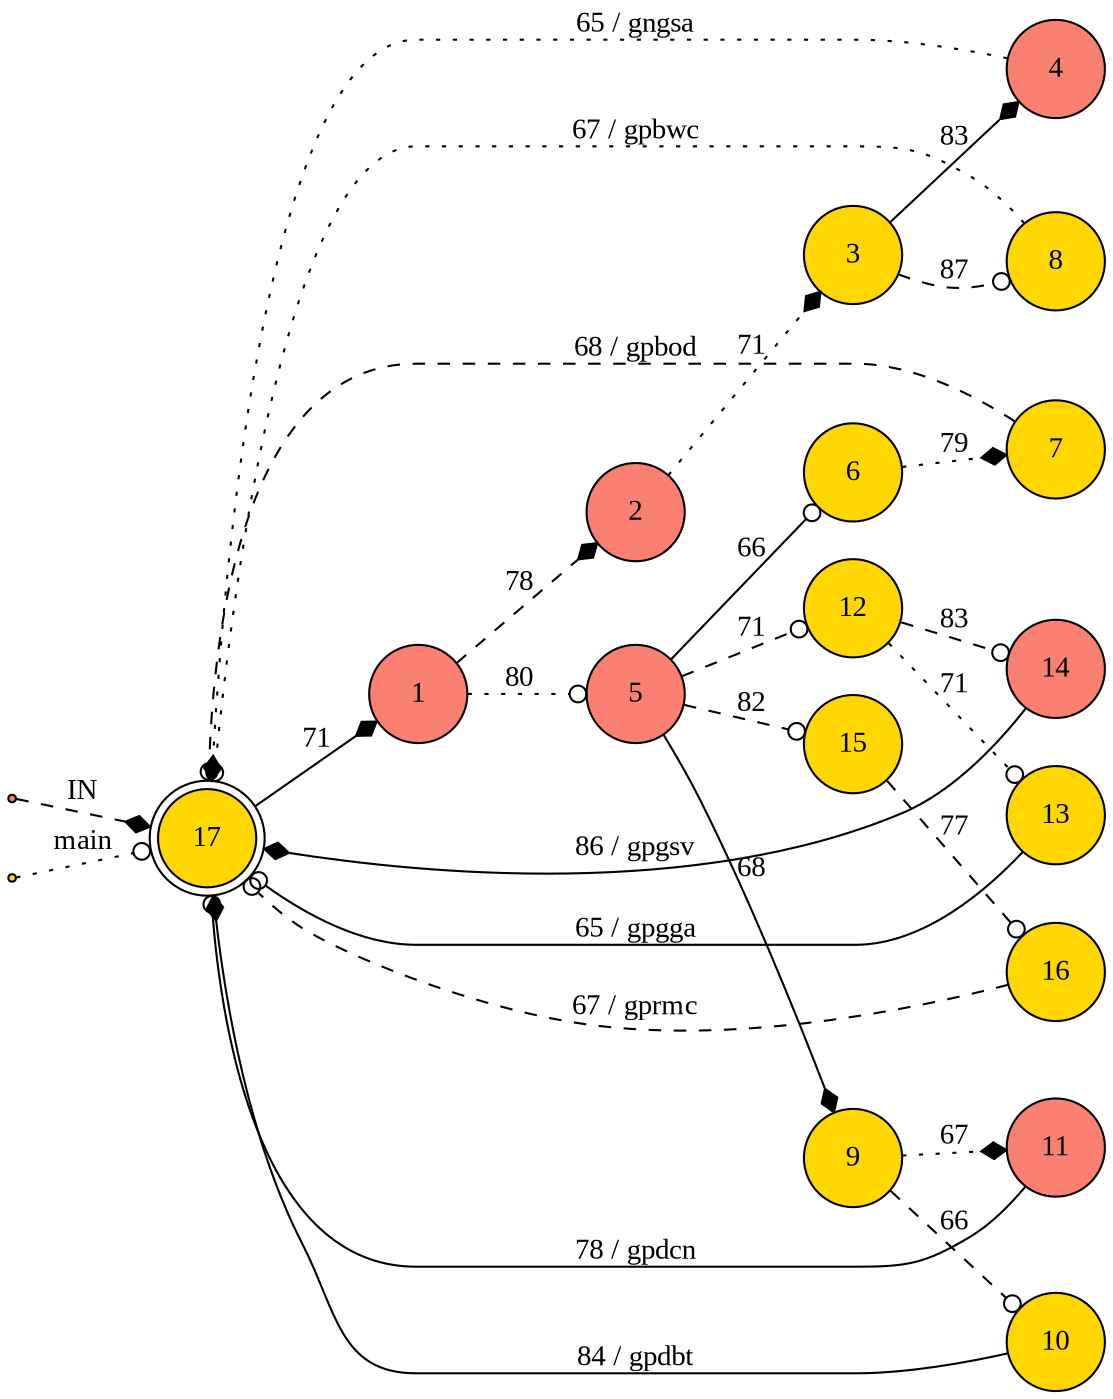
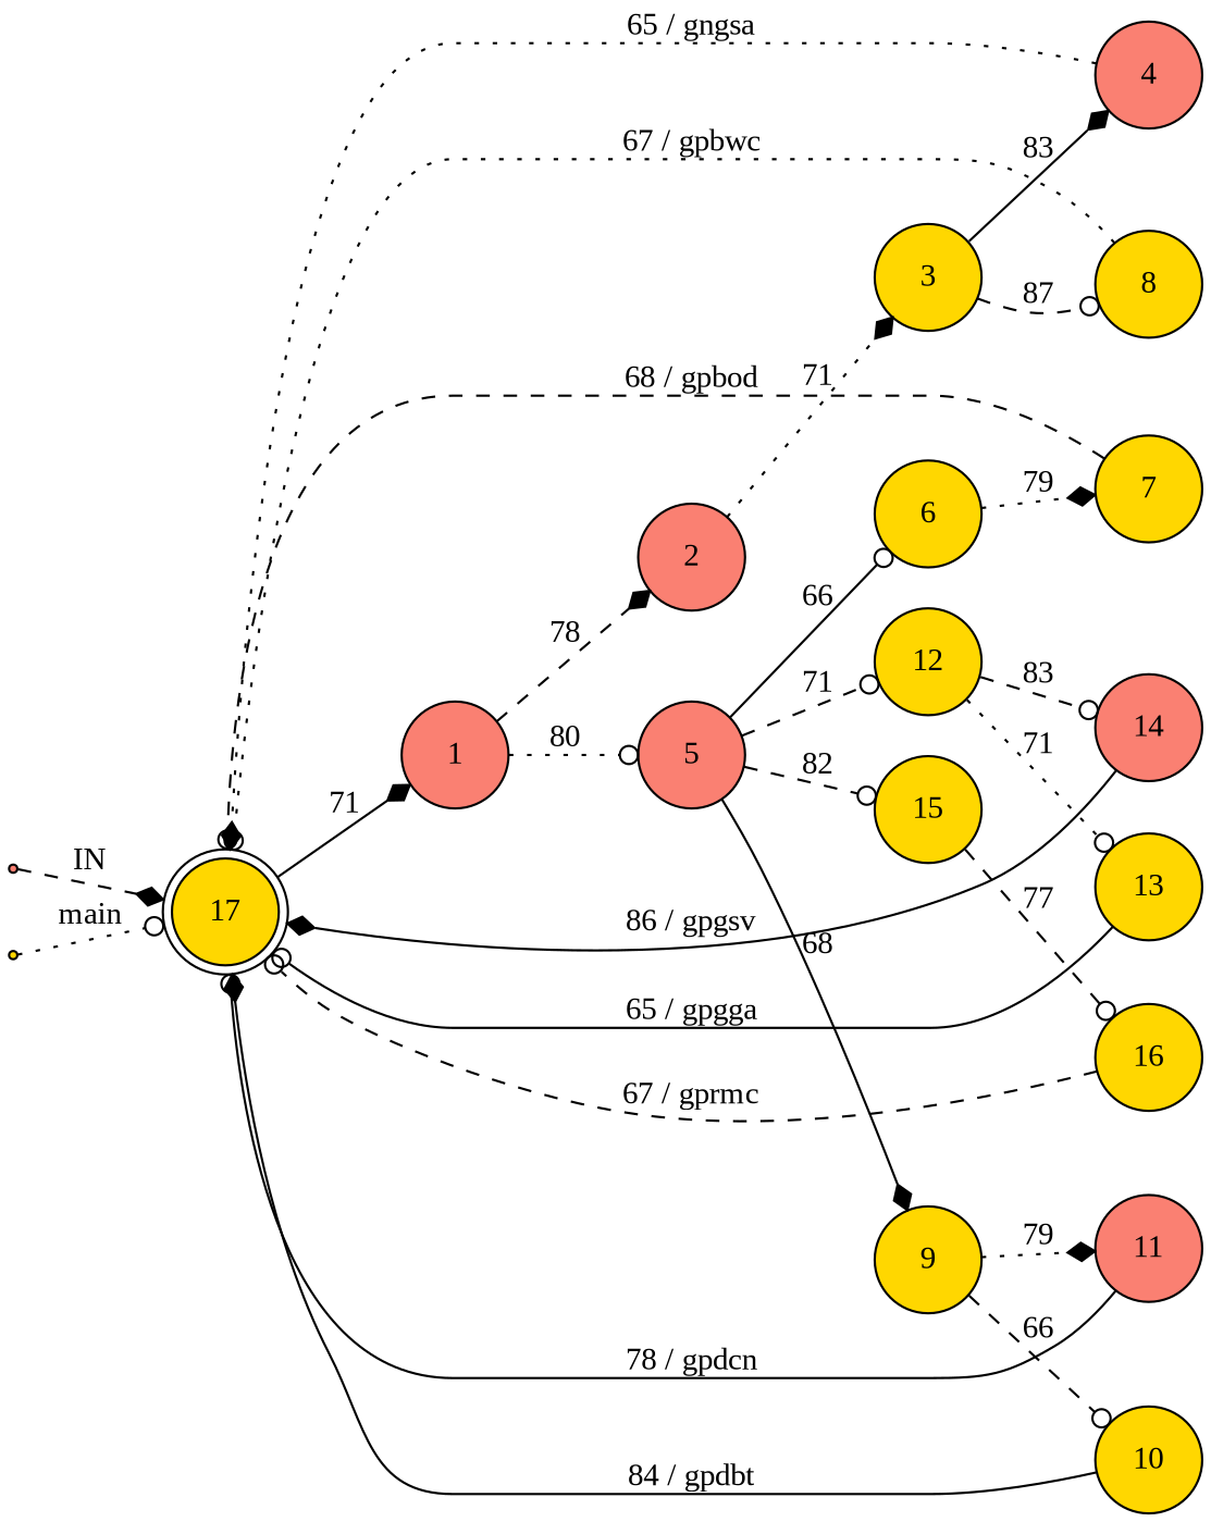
  digraph {
    fontname="Liberation Serif"
    rankdir=LR
    node [fillcolor=gold fontname="Liberation Serif" shape=circle style=filled fixedsize=true]
    edge [arrowhead=odot fontname="Liberation Serif" style=dashed]
    ENTRY [fillcolor=salmon shape=point fixedsize=""]
    17 [height=0.65 shape=doublecircle]
    1 [fillcolor=salmon height=0.65]
    en_17 [shape=point fixedsize=""]
    2 [fillcolor=salmon height=0.65]
    5 [fillcolor=salmon height=0.65]
    3 [height=0.65]
    6 [height=0.65]
    9 [height=0.65]
    12 [height=0.65]
    15 [height=0.65]
    4 [fillcolor=salmon height=0.65]
    8 [height=0.65]
    7 [height=0.65]
    10 [height=0.65]
    11 [fillcolor=salmon height=0.65]
    13 [height=0.65]
    14 [fillcolor=salmon height=0.65]
    16 [height=0.65]
    ENTRY -> 17 [arrowhead=diamond label=IN]
    17 -> 1 [arrowhead=diamond label=71 style=solid]
    1 -> 2 [arrowhead=diamond label=78]
    1 -> 5 [label=80 style=dotted]
    en_17 -> 17 [label=main style=dotted]
    2 -> 3 [arrowhead=diamond label=71 style=dotted]
    5 -> 6 [label=66 style=solid]
    5 -> 9 [arrowhead=diamond label=68 style=solid]
    5 -> 12 [label=71]
    5 -> 15 [label=82]
    3 -> 4 [arrowhead=diamond label=83 style=solid]
    3 -> 8 [label=87]
    6 -> 7 [arrowhead=diamond label=79 style=dotted]
    9 -> 10 [label=66]
-   9 -> 11 [arrowhead=diamond label=67 style=dotted]
+   9 -> 11 [arrowhead=diamond label=79 style=dotted]
    12 -> 13 [label=71 style=dotted]
    12 -> 14 [label=83]
    15 -> 16 [label=77]
    4 -> 17 [arrowhead=diamond label="65 / gngsa" style=dotted]
    8 -> 17 [label="67 / gpbwc" style=dotted]
    7 -> 17 [label="68 / gpbod"]
    10 -> 17 [arrowhead=diamond label="84 / gpdbt" style=solid]
    11 -> 17 [label="78 / gpdcn" style=solid]
    13 -> 17 [label="65 / gpgga" style=solid]
    14 -> 17 [arrowhead=diamond label="86 / gpgsv" style=solid]
    16 -> 17 [label="67 / gprmc"]
  }
